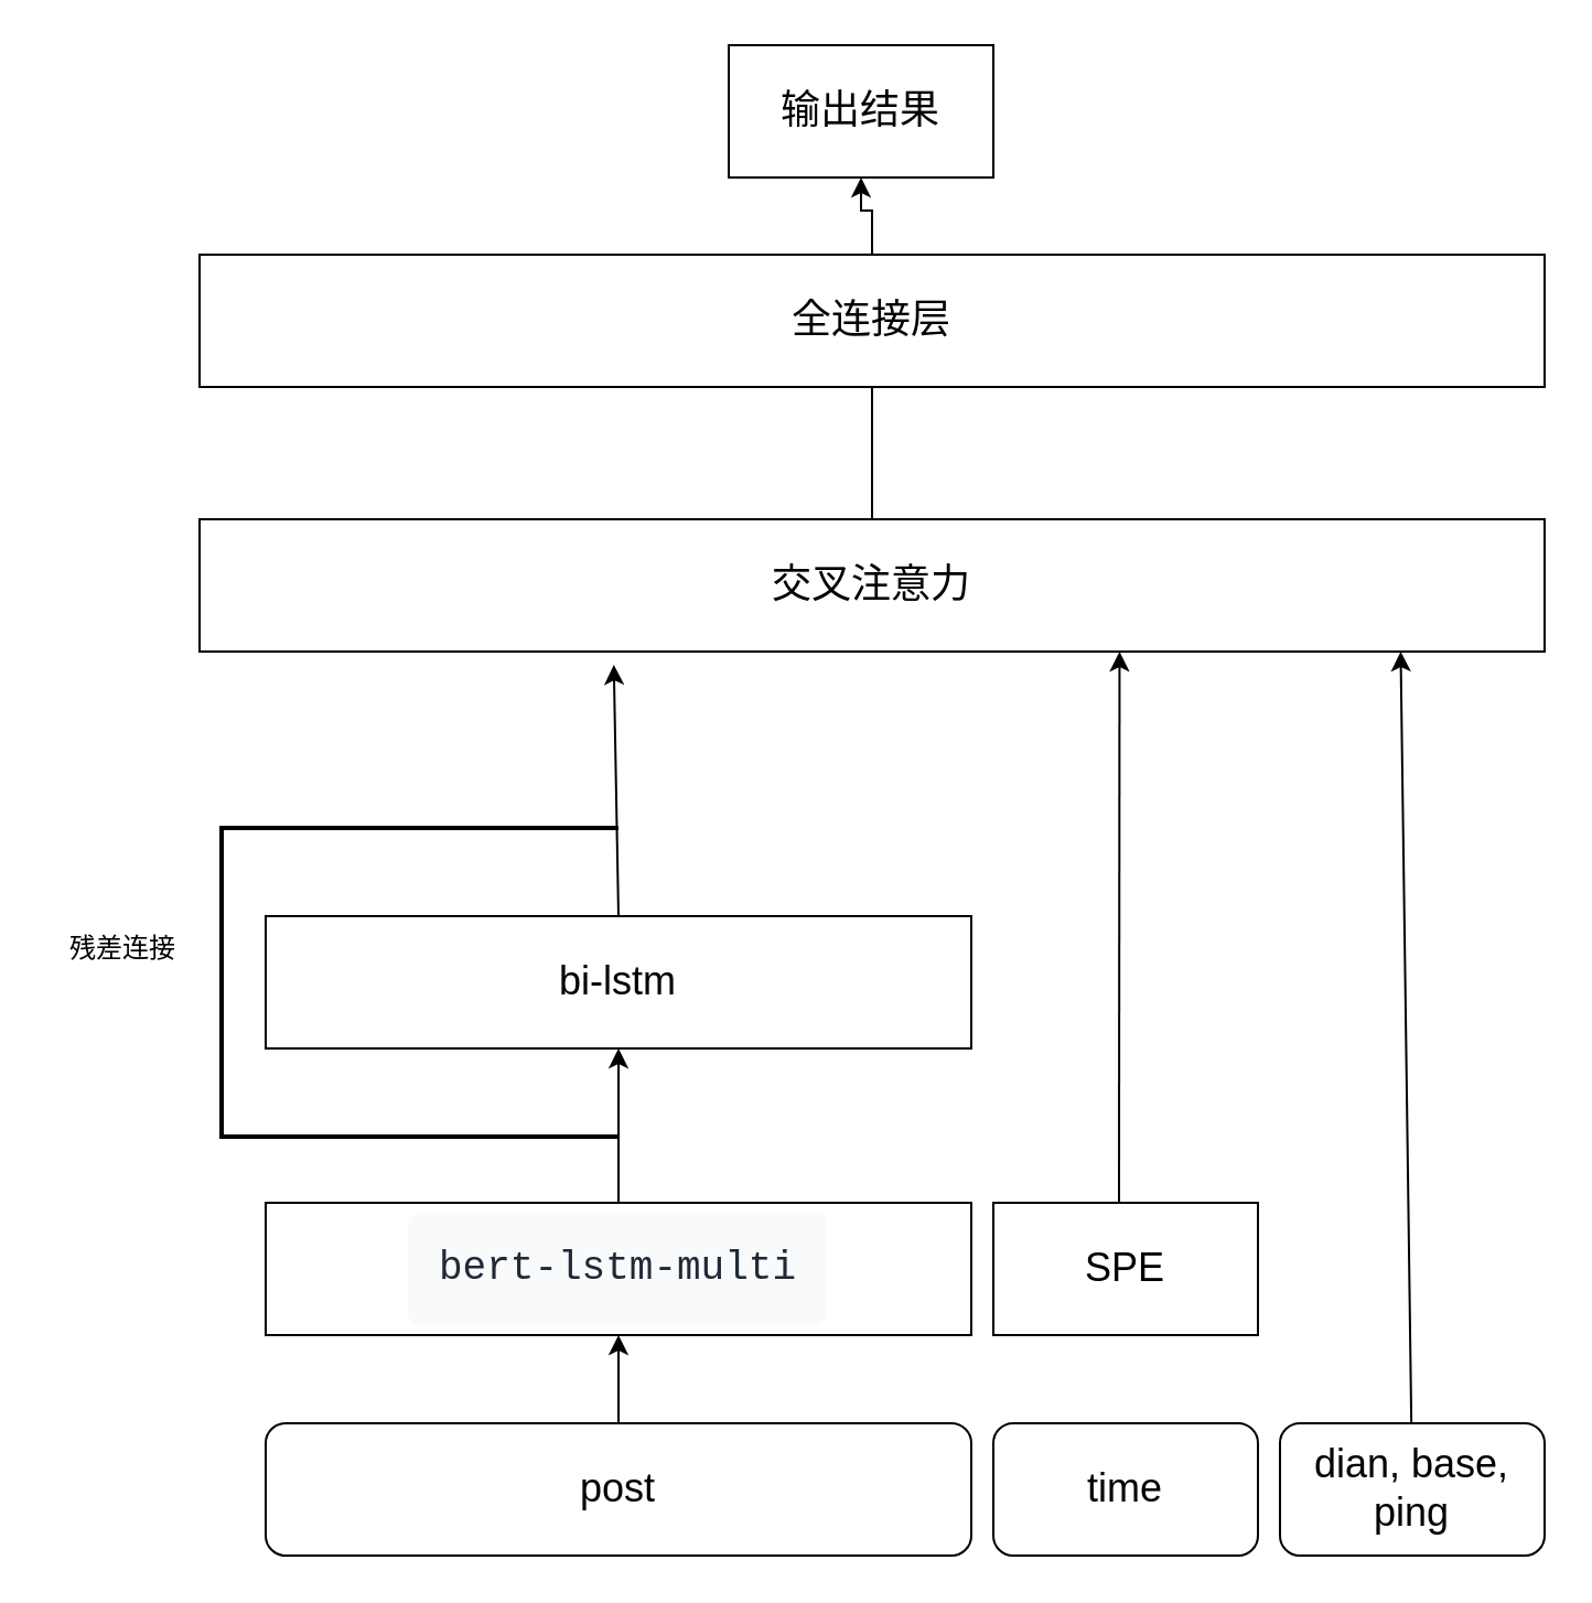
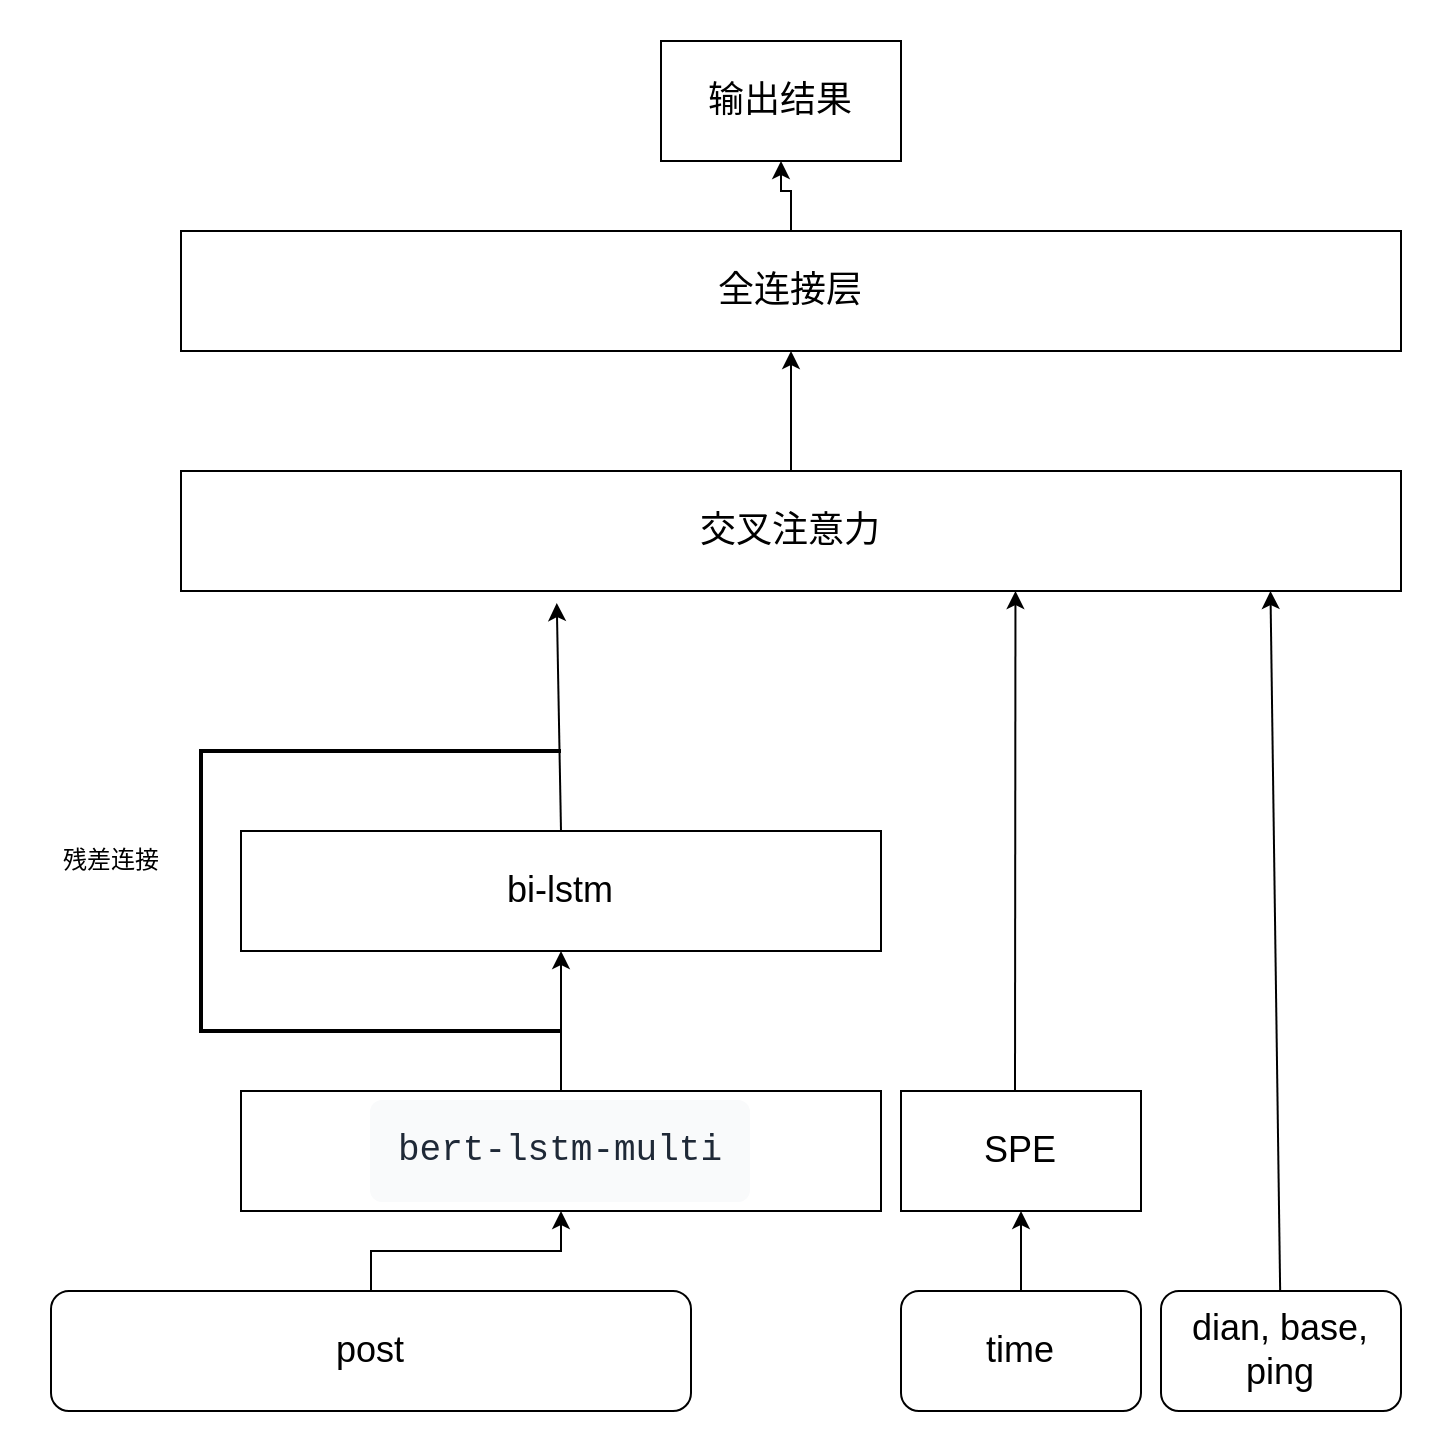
  <mxCell id="0" />
  <mxCell id="1" parent="0" />
  <mxCell id="2" value="" style="edgeStyle=orthogonalEdgeStyle;rounded=0;orthogonalLoop=1;jettySize=auto;html=1;" edge="1" parent="1" source="3" target="8"><mxGeometry relative="1" as="geometry" /></mxCell>
- <mxCell id="3" value="&lt;font style=&quot;font-size: 18px;&quot;&gt;post&lt;/font&gt;" style="rounded=1;whiteSpace=wrap;html=1;" vertex="1" parent="1"><mxGeometry x="120" y="645" width="320" height="60" as="geometry" /></mxCell>
+ <mxCell id="3" value="&lt;font style=&quot;font-size: 18px;&quot;&gt;post&lt;/font&gt;" style="rounded=1;whiteSpace=wrap;html=1;" vertex="1" parent="1"><mxGeometry x="25" y="645" width="320" height="60" as="geometry" /></mxCell>
+ <mxCell id="4" value="" style="edgeStyle=orthogonalEdgeStyle;rounded=0;orthogonalLoop=1;jettySize=auto;html=1;" edge="1" parent="1" source="5" target="11"><mxGeometry relative="1" as="geometry" /></mxCell>
  <mxCell id="5" value="&lt;font style=&quot;font-size: 18px;&quot;&gt;time&lt;/font&gt;" style="rounded=1;whiteSpace=wrap;html=1;" vertex="1" parent="1"><mxGeometry x="450" y="645" width="120" height="60" as="geometry" /></mxCell>
  <mxCell id="6" value="&lt;font style=&quot;font-size: 18px;&quot;&gt;dian, base, ping&lt;/font&gt;" style="rounded=1;whiteSpace=wrap;html=1;" vertex="1" parent="1"><mxGeometry x="580" y="645" width="120" height="60" as="geometry" /></mxCell>
  <mxCell id="7" value="" style="edgeStyle=orthogonalEdgeStyle;rounded=0;orthogonalLoop=1;jettySize=auto;html=1;" edge="1" parent="1" source="8" target="12"><mxGeometry relative="1" as="geometry" /></mxCell>
  <mxCell id="8" value="&lt;pre style=&quot;border: 0px solid rgb(229, 231, 235); box-sizing: border-box; --tw-border-spacing-x: 0; --tw-border-spacing-y: 0; --tw-translate-x: 0; --tw-translate-y: 0; --tw-rotate: 0; --tw-skew-x: 0; --tw-skew-y: 0; --tw-scale-x: 1; --tw-scale-y: 1; --tw-pan-x: ; --tw-pan-y: ; --tw-pinch-zoom: ; --tw-scroll-snap-strictness: proximity; --tw-ordinal: ; --tw-slashed-zero: ; --tw-numeric-figure: ; --tw-numeric-spacing: ; --tw-numeric-fraction: ; --tw-ring-inset: ; --tw-ring-offset-width: 0px; --tw-ring-offset-color: #fff; --tw-ring-color: rgba(59,130,246,.5); --tw-ring-offset-shadow: 0 0 #0000; --tw-ring-shadow: 0 0 #0000; --tw-shadow: 0 0 #0000; --tw-shadow-colored: 0 0 #0000; --tw-blur: ; --tw-brightness: ; --tw-contrast: ; --tw-grayscale: ; --tw-hue-rotate: ; --tw-invert: ; --tw-saturate: ; --tw-sepia: ; --tw-drop-shadow: ; --tw-backdrop-blur: ; --tw-backdrop-brightness: ; --tw-backdrop-contrast: ; --tw-backdrop-grayscale: ; --tw-backdrop-hue-rotate: ; --tw-backdrop-invert: ; --tw-backdrop-opacity: ; --tw-backdrop-saturate: ; --tw-backdrop-sepia: ; font-family: &amp;quot;IBM Plex Mono&amp;quot;, ui-monospace, SFMono-Regular, Menlo, Monaco, Consolas, &amp;quot;Liberation Mono&amp;quot;, &amp;quot;Courier New&amp;quot;, monospace; margin: 1.714em 0px; background-color: rgb(249, 250, 251); border-radius: 0.375rem; color: rgb(75, 85, 99); font-weight: 400; line-height: 1.714; overflow-x: auto; padding: 0.857em 1.143em; font-style: normal; font-variant-ligatures: normal; font-variant-caps: normal; letter-spacing: normal; text-align: start; text-indent: 0px; text-transform: none; word-spacing: 0px; -webkit-text-stroke-width: 0px; text-decoration-thickness: initial; text-decoration-style: initial; text-decoration-color: initial;&quot;&gt;&lt;font style=&quot;font-size: 18px;&quot;&gt;&lt;code style=&quot;border: 0px solid rgb(229, 231, 235); box-sizing: border-box; --tw-border-spacing-x: 0; --tw-border-spacing-y: 0; --tw-translate-x: 0; --tw-translate-y: 0; --tw-rotate: 0; --tw-skew-x: 0; --tw-skew-y: 0; --tw-scale-x: 1; --tw-scale-y: 1; --tw-pan-x: ; --tw-pan-y: ; --tw-pinch-zoom: ; --tw-scroll-snap-strictness: proximity; --tw-ordinal: ; --tw-slashed-zero: ; --tw-numeric-figure: ; --tw-numeric-spacing: ; --tw-numeric-fraction: ; --tw-ring-inset: ; --tw-ring-offset-width: 0px; --tw-ring-offset-color: #fff; --tw-ring-color: rgba(59,130,246,.5); --tw-ring-offset-shadow: 0 0 #0000; --tw-ring-shadow: 0 0 #0000; --tw-shadow: 0 0 #0000; --tw-shadow-colored: 0 0 #0000; --tw-blur: ; --tw-brightness: ; --tw-contrast: ; --tw-grayscale: ; --tw-hue-rotate: ; --tw-invert: ; --tw-saturate: ; --tw-sepia: ; --tw-drop-shadow: ; --tw-backdrop-blur: ; --tw-backdrop-brightness: ; --tw-backdrop-contrast: ; --tw-backdrop-grayscale: ; --tw-backdrop-hue-rotate: ; --tw-backdrop-invert: ; --tw-backdrop-opacity: ; --tw-backdrop-saturate: ; --tw-backdrop-sepia: ; font-family: inherit; color: rgb(31 41 55/var(--tw-text-opacity)); font-weight: 400; background-color: transparent; border-radius: 0px; line-height: inherit; padding: 0px; --tw-text-opacity: 1;&quot; class=&quot;language-python&quot;&gt;bert-lstm-multi&lt;/code&gt;&lt;/font&gt;&lt;/pre&gt;" style="rounded=0;whiteSpace=wrap;html=1;" vertex="1" parent="1"><mxGeometry x="120" y="545" width="320" height="60" as="geometry" /></mxCell>
- <mxCell id="9" value="" style="edgeStyle=orthogonalEdgeStyle;rounded=0;orthogonalLoop=1;jettySize=auto;html=1;endArrow=none;" edge="1" parent="1" source="10" target="18"><mxGeometry relative="1" as="geometry" /></mxCell>
+ <mxCell id="9" value="" style="edgeStyle=orthogonalEdgeStyle;rounded=0;orthogonalLoop=1;jettySize=auto;html=1;" edge="1" parent="1" source="10" target="18"><mxGeometry relative="1" as="geometry" /></mxCell>
  <mxCell id="10" value="&lt;font style=&quot;font-size: 18px;&quot;&gt;交叉注意力&lt;/font&gt;" style="rounded=0;whiteSpace=wrap;html=1;" vertex="1" parent="1"><mxGeometry x="90" y="235" width="610" height="60" as="geometry" /></mxCell>
  <mxCell id="11" value="&lt;font style=&quot;font-size: 18px;&quot;&gt;SPE&lt;/font&gt;" style="rounded=0;whiteSpace=wrap;html=1;" vertex="1" parent="1"><mxGeometry x="450" y="545" width="120" height="60" as="geometry" /></mxCell>
  <mxCell id="12" value="&lt;font style=&quot;font-size: 18px;&quot;&gt;bi-lstm&lt;/font&gt;" style="rounded=0;whiteSpace=wrap;html=1;" vertex="1" parent="1"><mxGeometry x="120" y="415" width="320" height="60" as="geometry" /></mxCell>
  <mxCell id="13" value="" style="strokeWidth=2;html=1;shape=mxgraph.flowchart.annotation_1;align=left;pointerEvents=1;" vertex="1" parent="1"><mxGeometry x="100" y="375" width="180" height="140" as="geometry" /></mxCell>
  <mxCell id="14" value="" style="endArrow=classic;html=1;rounded=0;entryX=0.308;entryY=1.1;entryDx=0;entryDy=0;entryPerimeter=0;" edge="1" parent="1" target="10"><mxGeometry width="50" height="50" relative="1" as="geometry"><mxPoint x="280" y="415" as="sourcePoint" /><mxPoint x="330" y="365" as="targetPoint" /></mxGeometry></mxCell>
  <mxCell id="15" value="" style="endArrow=classic;html=1;rounded=0;exitX=0.5;exitY=0;exitDx=0;exitDy=0;entryX=0.684;entryY=1;entryDx=0;entryDy=0;entryPerimeter=0;" edge="1" parent="1" target="10"><mxGeometry width="50" height="50" relative="1" as="geometry"><mxPoint x="507" y="545" as="sourcePoint" /><mxPoint x="510.95" y="293.98" as="targetPoint" /></mxGeometry></mxCell>
  <mxCell id="16" value="" style="endArrow=classic;html=1;rounded=0;entryX=0.893;entryY=1;entryDx=0;entryDy=0;entryPerimeter=0;" edge="1" parent="1" source="6" target="10"><mxGeometry width="50" height="50" relative="1" as="geometry"><mxPoint x="641" y="545" as="sourcePoint" /><mxPoint x="639" y="431" as="targetPoint" /></mxGeometry></mxCell>
  <mxCell id="17" value="" style="edgeStyle=orthogonalEdgeStyle;rounded=0;orthogonalLoop=1;jettySize=auto;html=1;" edge="1" parent="1" source="18" target="19"><mxGeometry relative="1" as="geometry" /></mxCell>
  <mxCell id="18" value="&lt;font style=&quot;font-size: 18px;&quot;&gt;全连接层&lt;/font&gt;" style="rounded=0;whiteSpace=wrap;html=1;" vertex="1" parent="1"><mxGeometry x="90" y="115" width="610" height="60" as="geometry" /></mxCell>
  <mxCell id="19" value="&lt;font style=&quot;font-size: 18px;&quot;&gt;输出结果&lt;/font&gt;" style="rounded=0;whiteSpace=wrap;html=1;" vertex="1" parent="1"><mxGeometry x="330" y="20" width="120" height="60" as="geometry" /></mxCell>
  <mxCell id="20" value="残差连接" style="text;html=1;align=center;verticalAlign=middle;resizable=0;points=[];autosize=1;strokeColor=none;fillColor=none;" vertex="1" parent="1"><mxGeometry x="20" y="415" width="70" height="30" as="geometry" /></mxCell>
